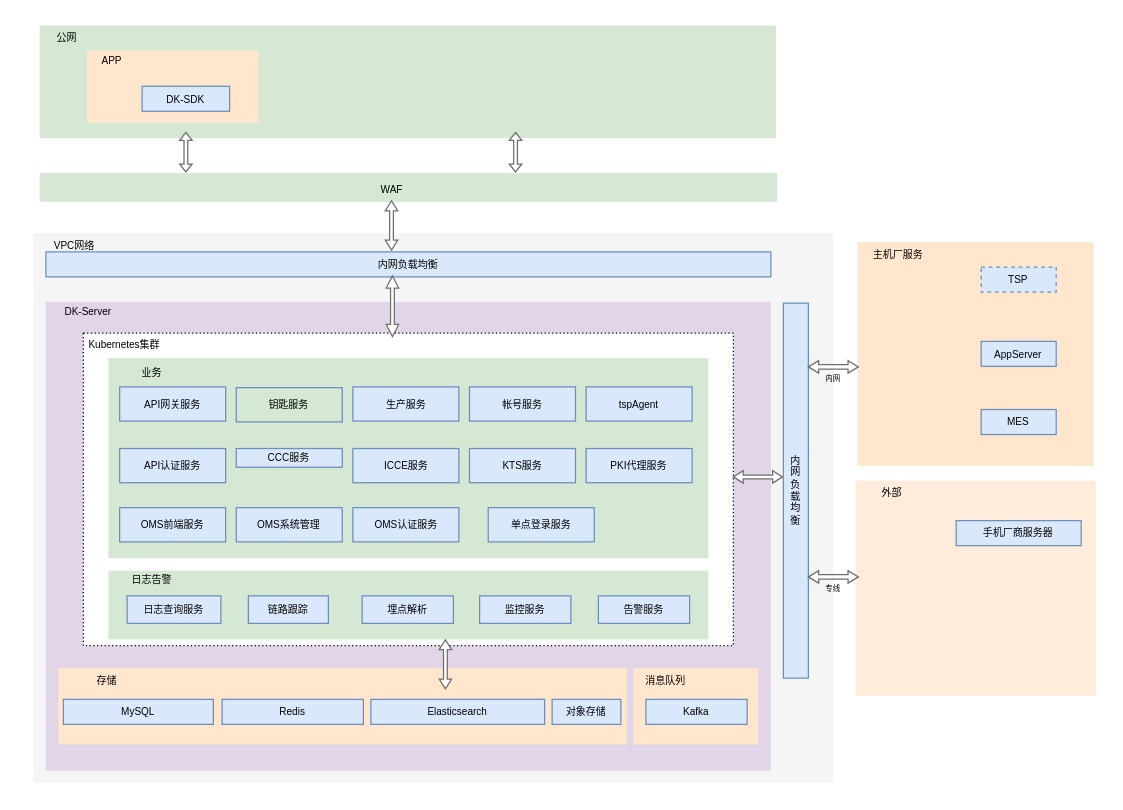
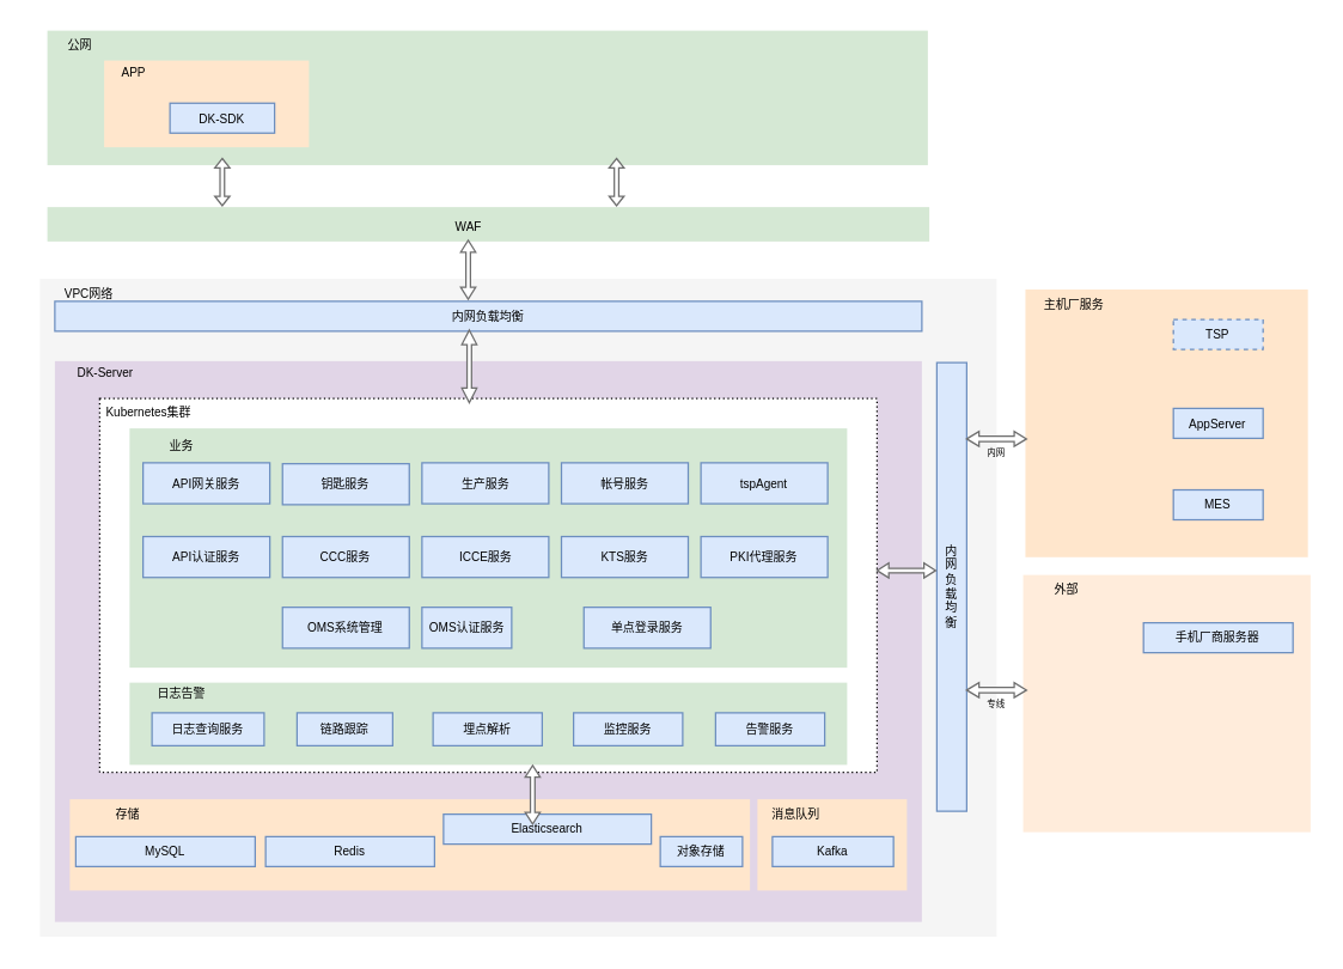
  <mxCell id="0" />
  <mxCell id="1" parent="0" />
  <mxCell id="2" value="" style="rounded=0;whiteSpace=wrap;html=1;fillColor=#FFECDB;strokeColor=none;fontSize=8;" parent="1" vertex="1"><mxGeometry x="683.75" y="384" width="192.25" height="172" as="geometry" /></mxCell>
  <mxCell id="3" value="" style="rounded=0;whiteSpace=wrap;html=1;fillColor=#d5e8d4;strokeColor=none;fontSize=8;" parent="1" vertex="1"><mxGeometry x="31" y="20" width="589" height="90" as="geometry" /></mxCell>
  <mxCell id="4" value="" style="rounded=0;whiteSpace=wrap;html=1;fillColor=#f5f5f5;strokeColor=none;fontSize=8;fontColor=#333333;" parent="1" vertex="1"><mxGeometry x="26" y="186" width="640" height="440" as="geometry" /></mxCell>
  <mxCell id="5" value="" style="rounded=0;whiteSpace=wrap;html=1;dashed=1;dashPattern=1 2;fontSize=8;fillColor=#e1d5e7;strokeColor=none;" parent="1" vertex="1"><mxGeometry x="36" y="241" width="580" height="375" as="geometry" /></mxCell>
  <mxCell id="6" value="" style="rounded=0;whiteSpace=wrap;html=1;dashed=1;dashPattern=1 2;fontSize=8;" parent="1" vertex="1"><mxGeometry x="66" y="266" width="520" height="250" as="geometry" /></mxCell>
  <mxCell id="7" value="" style="rounded=0;whiteSpace=wrap;html=1;fillColor=#d5e8d4;strokeColor=none;fontSize=8;" parent="1" vertex="1"><mxGeometry x="31" y="138" width="590" height="23" as="geometry" /></mxCell>
  <mxCell id="8" value="" style="rounded=0;whiteSpace=wrap;html=1;fillColor=#ffe6cc;strokeColor=none;fontSize=8;" parent="1" vertex="1"><mxGeometry x="46" y="534" width="455" height="61" as="geometry" /></mxCell>
  <mxCell id="9" value="&lt;font style=&quot;font-size: 8px;&quot;&gt;Kubernetes集群&lt;/font&gt;" style="rounded=0;whiteSpace=wrap;html=1;fillColor=none;strokeColor=none;fontSize=8;" parent="1" vertex="1"><mxGeometry x="66" y="265" width="66" height="20" as="geometry" /></mxCell>
  <mxCell id="10" value="" style="rounded=0;whiteSpace=wrap;html=1;fillColor=#d5e8d4;strokeColor=none;fontSize=8;" parent="1" vertex="1"><mxGeometry x="86" y="286" width="480" height="160" as="geometry" /></mxCell>
  <mxCell id="11" value="业务" style="rounded=0;whiteSpace=wrap;html=1;fillColor=none;strokeColor=none;fontSize=8;" parent="1" vertex="1"><mxGeometry x="86" y="288" width="70" height="20" as="geometry" /></mxCell>
  <mxCell id="12" value="内网负载均衡" style="rounded=0;whiteSpace=wrap;html=1;fillColor=#dae8fc;strokeColor=#6c8ebf;fontSize=8;" parent="1" vertex="1"><mxGeometry x="36" y="201" width="580" height="20" as="geometry" /></mxCell>
  <mxCell id="13" value="外部" style="rounded=0;whiteSpace=wrap;html=1;strokeColor=none;fillColor=none;fontSize=8;" parent="1" vertex="1"><mxGeometry x="683.75" y="384" width="58" height="20" as="geometry" /></mxCell>
  <mxCell id="14" value="" style="endArrow=none;html=1;rounded=0;fontSize=8;entryX=0;entryY=0.5;entryDx=0;entryDy=0;startArrow=none;" parent="1" edge="1"><mxGeometry width="50" height="50" relative="1" as="geometry"><mxPoint x="670.75" y="422.12" as="sourcePoint" /><mxPoint x="670.75" y="422.12" as="targetPoint" /></mxGeometry></mxCell>
  <mxCell id="15" value="存储" style="rounded=0;whiteSpace=wrap;html=1;strokeColor=none;fillColor=none;fontSize=8;" parent="1" vertex="1"><mxGeometry x="52" y="534" width="66" height="20" as="geometry" /></mxCell>
- <mxCell id="16" value="Elasticsearch" style="rounded=0;whiteSpace=wrap;html=1;fillColor=#dae8fc;strokeColor=#6c8ebf;fontSize=8;" parent="1" vertex="1"><mxGeometry x="296" y="559" width="139" height="20" as="geometry" /></mxCell>
+ <mxCell id="16" value="Elasticsearch" style="rounded=0;whiteSpace=wrap;html=1;fillColor=#dae8fc;strokeColor=#6c8ebf;fontSize=8;" parent="1" vertex="1"><mxGeometry x="296" y="544" width="139" height="20" as="geometry" /></mxCell>
  <mxCell id="17" value="MySQL" style="rounded=0;whiteSpace=wrap;html=1;fillColor=#dae8fc;strokeColor=#6c8ebf;fontSize=8;" parent="1" vertex="1"><mxGeometry x="50" y="559" width="120" height="20" as="geometry" /></mxCell>
  <mxCell id="18" value="Redis" style="rounded=0;whiteSpace=wrap;html=1;fillColor=#dae8fc;strokeColor=#6c8ebf;fontSize=8;" parent="1" vertex="1"><mxGeometry x="177" y="559" width="113" height="20" as="geometry" /></mxCell>
  <mxCell id="19" value="" style="group" parent="1" vertex="1" connectable="0"><mxGeometry x="95" y="314" width="487" height="177" as="geometry" /></mxCell>
  <mxCell id="20" value="API网关服务" style="rounded=0;whiteSpace=wrap;html=1;fillColor=#dae8fc;strokeColor=#6c8ebf;fontSize=8;verticalAlign=middle;flipH=1;" parent="19" vertex="1"><mxGeometry y="-5" width="84.815" height="27.368" as="geometry" /></mxCell>
  <mxCell id="21" value="API认证服务" style="rounded=0;whiteSpace=wrap;html=1;fillColor=#dae8fc;strokeColor=#6c8ebf;fontSize=8;verticalAlign=middle;flipH=1;" parent="19" vertex="1"><mxGeometry y="44.316" width="84.815" height="27.368" as="geometry" /></mxCell>
  <mxCell id="22" value="生产服务" style="rounded=0;whiteSpace=wrap;html=1;fillColor=#dae8fc;strokeColor=#6c8ebf;fontSize=8;verticalAlign=middle;" parent="19" vertex="1"><mxGeometry x="186.593" y="-5" width="84.815" height="27.368" as="geometry" /></mxCell>
  <mxCell id="23" value="帐号服务" style="rounded=0;whiteSpace=wrap;html=1;fillColor=#dae8fc;strokeColor=#6c8ebf;fontSize=8;verticalAlign=middle;" parent="19" vertex="1"><mxGeometry x="279.889" y="-5" width="84.815" height="27.368" as="geometry" /></mxCell>
  <mxCell id="24" value="tspAgent" style="rounded=0;whiteSpace=wrap;html=1;fillColor=#dae8fc;strokeColor=#6c8ebf;fontSize=8;verticalAlign=middle;" parent="19" vertex="1"><mxGeometry x="373.185" y="-5" width="84.815" height="27.368" as="geometry" /></mxCell>
- <mxCell id="25" value="OMS认证服务" style="rounded=0;whiteSpace=wrap;html=1;fillColor=#dae8fc;strokeColor=#6c8ebf;fontSize=8;verticalAlign=middle;" parent="19" vertex="1"><mxGeometry x="186.593" y="91.632" width="84.815" height="27.368" as="geometry" /></mxCell>
- <mxCell id="26" value="CCC服务" style="rounded=0;whiteSpace=wrap;html=1;fillColor=#dae8fc;strokeColor=#6c8ebf;fontSize=8;verticalAlign=middle;flipH=1;" parent="19" vertex="1"><mxGeometry x="93.296" y="44.316" width="84.815" height="15" as="geometry" /></mxCell>
+ <mxCell id="25" value="OMS认证服务" style="rounded=0;whiteSpace=wrap;html=1;fillColor=#dae8fc;strokeColor=#6c8ebf;fontSize=8;verticalAlign=middle;" parent="19" vertex="1"><mxGeometry x="186.593" y="91.632" width="60" height="27.368" as="geometry" /></mxCell>
+ <mxCell id="26" value="CCC服务" style="rounded=0;whiteSpace=wrap;html=1;fillColor=#dae8fc;strokeColor=#6c8ebf;fontSize=8;verticalAlign=middle;flipH=1;" parent="19" vertex="1"><mxGeometry x="93.296" y="44.316" width="84.815" height="27.368" as="geometry" /></mxCell>
  <mxCell id="27" value="ICCE服务" style="rounded=0;whiteSpace=wrap;html=1;fillColor=#dae8fc;strokeColor=#6c8ebf;fontSize=8;verticalAlign=middle;flipH=1;" parent="19" vertex="1"><mxGeometry x="186.593" y="44.316" width="84.815" height="27.368" as="geometry" /></mxCell>
- <mxCell id="28" value="钥匙服务" style="rounded=0;whiteSpace=wrap;html=1;fillColor=#d5e8d4;strokeColor=#6c8ebf;fontSize=8;verticalAlign=middle;flipH=1;" parent="19" vertex="1"><mxGeometry x="93.295" y="-4.368" width="84.815" height="27.368" as="geometry" /></mxCell>
- <mxCell id="29" value="OMS前端服务" style="rounded=0;whiteSpace=wrap;html=1;fillColor=#dae8fc;strokeColor=#6c8ebf;fontSize=8;verticalAlign=middle;" parent="19" vertex="1"><mxGeometry y="91.632" width="84.815" height="27.368" as="geometry" /></mxCell>
+ <mxCell id="28" value="钥匙服务" style="rounded=0;whiteSpace=wrap;html=1;fillColor=#dae8fc;strokeColor=#6c8ebf;fontSize=8;verticalAlign=middle;flipH=1;" parent="19" vertex="1"><mxGeometry x="93.295" y="-4.368" width="84.815" height="27.368" as="geometry" /></mxCell>
  <mxCell id="30" value="单点登录服务" style="rounded=0;whiteSpace=wrap;html=1;fillColor=#dae8fc;strokeColor=#6c8ebf;fontSize=8;verticalAlign=middle;" parent="19" vertex="1"><mxGeometry x="294.889" y="91.632" width="84.815" height="27.368" as="geometry" /></mxCell>
  <mxCell id="31" value="OMS系统管理" style="rounded=0;whiteSpace=wrap;html=1;fillColor=#dae8fc;strokeColor=#6c8ebf;fontSize=8;verticalAlign=middle;" parent="19" vertex="1"><mxGeometry x="93.296" y="91.632" width="84.815" height="27.368" as="geometry" /></mxCell>
  <mxCell id="32" value="PKI代理服务" style="rounded=0;whiteSpace=wrap;html=1;fillColor=#dae8fc;strokeColor=#6c8ebf;fontSize=8;verticalAlign=middle;" parent="19" vertex="1"><mxGeometry x="373.185" y="44.316" width="84.815" height="27.368" as="geometry" /></mxCell>
  <mxCell id="33" value="KTS服务" style="rounded=0;whiteSpace=wrap;html=1;fillColor=#dae8fc;strokeColor=#6c8ebf;fontSize=8;verticalAlign=middle;" parent="19" vertex="1"><mxGeometry x="279.886" y="44.32" width="84.815" height="27.368" as="geometry" /></mxCell>
  <mxCell id="34" value="&lt;font style=&quot;font-size: 8px;&quot;&gt;VPC网络&lt;/font&gt;" style="rounded=0;whiteSpace=wrap;html=1;fillColor=none;strokeColor=none;fontSize=8;" parent="1" vertex="1"><mxGeometry x="26" y="186" width="66" height="20" as="geometry" /></mxCell>
  <mxCell id="35" value="&lt;font style=&quot;font-size: 8px;&quot;&gt;WAF&lt;/font&gt;" style="rounded=0;whiteSpace=wrap;html=1;fillColor=none;strokeColor=none;fontSize=8;" parent="1" vertex="1"><mxGeometry x="279.5" y="141" width="66" height="20" as="geometry" /></mxCell>
  <mxCell id="36" value="" style="group" parent="1" vertex="1" connectable="0"><mxGeometry x="86" y="446" width="480" height="90" as="geometry" /></mxCell>
  <mxCell id="37" value="" style="rounded=0;whiteSpace=wrap;html=1;fillColor=#d5e8d4;strokeColor=none;fontSize=8;" parent="36" vertex="1"><mxGeometry y="10" width="480" height="55" as="geometry" /></mxCell>
  <mxCell id="38" value="日志查询服务" style="rounded=0;whiteSpace=wrap;html=1;fillColor=#dae8fc;strokeColor=#6c8ebf;fontSize=8;flipH=0;flipV=1;" parent="36" vertex="1"><mxGeometry x="15" y="30.2" width="75" height="22" as="geometry" /></mxCell>
  <mxCell id="39" value="日志告警" style="rounded=0;whiteSpace=wrap;html=1;strokeColor=none;fillColor=none;fontSize=8;" parent="36" vertex="1"><mxGeometry y="6.2" width="70" height="22" as="geometry" /></mxCell>
  <mxCell id="40" value="链路跟踪" style="rounded=0;whiteSpace=wrap;html=1;fillColor=#dae8fc;strokeColor=#6c8ebf;fontSize=8;flipH=0;flipV=1;" parent="36" vertex="1"><mxGeometry x="112" y="30.2" width="64" height="22" as="geometry" /></mxCell>
  <mxCell id="41" value="告警服务" style="rounded=0;whiteSpace=wrap;html=1;fillColor=#dae8fc;strokeColor=#6c8ebf;fontSize=8;flipH=0;flipV=1;" parent="36" vertex="1"><mxGeometry x="392" y="30.2" width="73" height="22" as="geometry" /></mxCell>
  <mxCell id="42" value="埋点解析" style="rounded=0;whiteSpace=wrap;html=1;fillColor=#dae8fc;strokeColor=#6c8ebf;fontSize=8;flipH=0;flipV=1;" parent="36" vertex="1"><mxGeometry x="203" y="30.2" width="73" height="22" as="geometry" /></mxCell>
  <mxCell id="43" value="监控服务" style="rounded=0;whiteSpace=wrap;html=1;fillColor=#dae8fc;strokeColor=#6c8ebf;fontSize=8;flipH=0;flipV=1;" parent="36" vertex="1"><mxGeometry x="297" y="30.2" width="73" height="22" as="geometry" /></mxCell>
  <mxCell id="44" value="" style="shape=doubleArrow;whiteSpace=wrap;html=1;rotation=90;strokeColor=#6E6E6E;" vertex="1" parent="36"><mxGeometry x="250" y="80" width="39.25" height="10" as="geometry" /></mxCell>
  <mxCell id="45" value="对象存储" style="rounded=0;whiteSpace=wrap;html=1;fillColor=#dae8fc;strokeColor=#6c8ebf;fontSize=8;" parent="1" vertex="1"><mxGeometry x="441" y="559" width="55" height="20" as="geometry" /></mxCell>
  <mxCell id="46" value="" style="rounded=0;whiteSpace=wrap;html=1;fillColor=#ffe6cc;strokeColor=none;fontSize=8;" parent="1" vertex="1"><mxGeometry x="506" y="534" width="100" height="61" as="geometry" /></mxCell>
  <mxCell id="47" value="Kafka" style="rounded=0;whiteSpace=wrap;html=1;fillColor=#dae8fc;strokeColor=#6c8ebf;fontSize=8;" parent="1" vertex="1"><mxGeometry x="516.02" y="559" width="81" height="20" as="geometry" /></mxCell>
  <mxCell id="48" value="消息队列" style="rounded=0;whiteSpace=wrap;html=1;strokeColor=none;fillColor=none;fontSize=8;" parent="1" vertex="1"><mxGeometry x="499" y="534" width="66" height="20" as="geometry" /></mxCell>
  <mxCell id="49" value="内&lt;div&gt;网&lt;/div&gt;&lt;div&gt;负&lt;/div&gt;&lt;div&gt;载&lt;/div&gt;&lt;div&gt;均&lt;/div&gt;&lt;div&gt;衡&lt;/div&gt;" style="rounded=0;whiteSpace=wrap;html=1;fillColor=#dae8fc;strokeColor=#6c8ebf;fontSize=8;align=center;" parent="1" vertex="1"><mxGeometry x="626" y="242" width="20" height="300" as="geometry" /></mxCell>
  <mxCell id="50" value="公网" style="rounded=0;whiteSpace=wrap;html=1;fillColor=none;strokeColor=none;fontSize=8;" parent="1" vertex="1"><mxGeometry x="20" y="20" width="66" height="20" as="geometry" /></mxCell>
  <mxCell id="51" value="" style="rounded=0;whiteSpace=wrap;html=1;fillColor=#ffe6cc;strokeColor=none;fontSize=8;" parent="1" vertex="1"><mxGeometry x="69" y="40" width="137" height="58" as="geometry" /></mxCell>
  <mxCell id="52" value="DK-SDK" style="rounded=0;whiteSpace=wrap;html=1;fillColor=#dae8fc;strokeColor=#6c8ebf;fontSize=8;" parent="1" vertex="1"><mxGeometry x="113" y="68.5" width="70" height="20" as="geometry" /></mxCell>
  <mxCell id="53" value="APP" style="rounded=0;whiteSpace=wrap;html=1;fillColor=none;strokeColor=none;fontSize=8;" parent="1" vertex="1"><mxGeometry x="56" y="38" width="66" height="20" as="geometry" /></mxCell>
  <mxCell id="54" value="&lt;font style=&quot;font-size: 8px;&quot;&gt;DK-Server&lt;/font&gt;" style="rounded=0;whiteSpace=wrap;html=1;fillColor=none;strokeColor=none;fontSize=8;" parent="1" vertex="1"><mxGeometry x="37" y="239" width="66" height="20" as="geometry" /></mxCell>
  <mxCell id="55" value="" style="rounded=0;whiteSpace=wrap;html=1;fillColor=#ffe6cc;strokeColor=none;fontSize=8;" parent="1" vertex="1"><mxGeometry x="685.25" y="193.12" width="189" height="179" as="geometry" /></mxCell>
  <mxCell id="56" value="TSP" style="rounded=0;whiteSpace=wrap;html=1;fillColor=#dae8fc;strokeColor=#6c8ebf;fontSize=8;dashed=1;" parent="1" vertex="1"><mxGeometry x="784.25" y="213.12" width="60" height="20" as="geometry" /></mxCell>
  <mxCell id="57" value="AppServer" style="rounded=0;whiteSpace=wrap;html=1;fillColor=#dae8fc;strokeColor=#6c8ebf;fontSize=8;" parent="1" vertex="1"><mxGeometry x="784.25" y="272.62" width="60" height="20" as="geometry" /></mxCell>
  <mxCell id="58" value="MES" style="rounded=0;whiteSpace=wrap;html=1;fillColor=#dae8fc;strokeColor=#6c8ebf;fontSize=8;" parent="1" vertex="1"><mxGeometry x="784.25" y="327.12" width="60" height="20" as="geometry" /></mxCell>
  <mxCell id="59" value="手机厂商服务器" style="rounded=0;whiteSpace=wrap;html=1;fillColor=#dae8fc;strokeColor=#6c8ebf;fontSize=8;" parent="1" vertex="1"><mxGeometry x="764.25" y="416" width="100" height="20" as="geometry" /></mxCell>
  <mxCell id="60" value="" style="shape=doubleArrow;whiteSpace=wrap;html=1;rotation=90;strokeColor=#6E6E6E;" vertex="1" parent="1"><mxGeometry x="132.25" y="116.25" width="31.5" height="10" as="geometry" /></mxCell>
  <mxCell id="61" value="" style="shape=doubleArrow;whiteSpace=wrap;html=1;rotation=90;strokeColor=#6E6E6E;" vertex="1" parent="1"><mxGeometry x="292.87" y="174.88" width="39.25" height="10" as="geometry" /></mxCell>
  <mxCell id="62" value="" style="shape=doubleArrow;whiteSpace=wrap;html=1;rotation=90;strokeColor=#6E6E6E;" vertex="1" parent="1"><mxGeometry x="396" y="116.25" width="31.5" height="10" as="geometry" /></mxCell>
  <mxCell id="63" value="" style="shape=doubleArrow;whiteSpace=wrap;html=1;rotation=-180;strokeColor=#6E6E6E;" vertex="1" parent="1"><mxGeometry x="586" y="376" width="39.25" height="10" as="geometry" /></mxCell>
  <mxCell id="64" value="" style="shape=doubleArrow;whiteSpace=wrap;html=1;rotation=90;strokeColor=#6E6E6E;" vertex="1" parent="1"><mxGeometry x="289" y="239.5" width="48.5" height="10" as="geometry" /></mxCell>
  <mxCell id="65" value="&lt;div&gt;&lt;font style=&quot;font-size: 6px;&quot;&gt;&lt;br&gt;&lt;/font&gt;&lt;/div&gt;&lt;font style=&quot;font-size: 6px;&quot;&gt;内网&lt;/font&gt;" style="shape=doubleArrow;whiteSpace=wrap;html=1;rotation=0;arrowWidth=0.377;arrowSize=0.206;strokeColor=#6E6E6E;" vertex="1" parent="1"><mxGeometry x="646" y="288" width="40" height="10" as="geometry" /></mxCell>
  <mxCell id="66" value="主机厂服务" style="rounded=0;whiteSpace=wrap;html=1;fillColor=none;strokeColor=none;fontSize=8;" vertex="1" parent="1"><mxGeometry x="685.25" y="193.12" width="66" height="20" as="geometry" /></mxCell>
  <mxCell id="67" value="&lt;div&gt;&lt;font style=&quot;font-size: 6px;&quot;&gt;&lt;br&gt;&lt;/font&gt;&lt;/div&gt;&lt;span style=&quot;font-size: 6px;&quot;&gt;专线&lt;/span&gt;" style="shape=doubleArrow;whiteSpace=wrap;html=1;rotation=0;arrowWidth=0.377;arrowSize=0.206;strokeColor=#6E6E6E;" vertex="1" parent="1"><mxGeometry x="646" y="456" width="40" height="10" as="geometry" /></mxCell>
